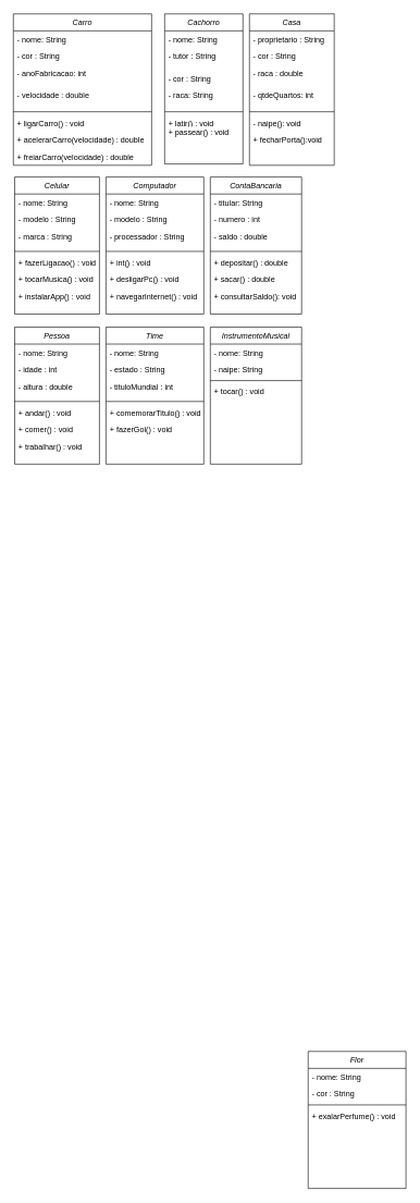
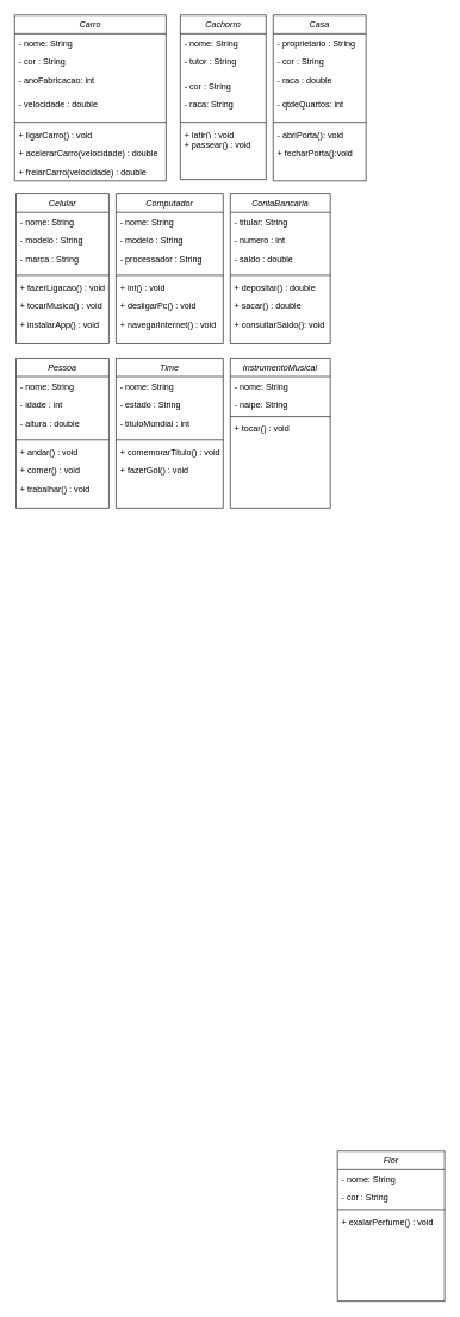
  <mxCell id="0" />
  <mxCell id="1" parent="0" />
  <mxCell id="2" value="Carro" style="swimlane;fontStyle=2;align=center;verticalAlign=top;childLayout=stackLayout;horizontal=1;startSize=26;horizontalStack=0;resizeParent=1;resizeLast=0;collapsible=1;marginBottom=0;rounded=0;shadow=0;strokeWidth=1;" parent="1" vertex="1"><mxGeometry x="20" y="20" width="212" height="232" as="geometry"><mxRectangle x="230" y="140" width="160" height="26" as="alternateBounds" /></mxGeometry></mxCell>
  <mxCell id="3" value="- nome: String" style="text;align=left;verticalAlign=top;spacingLeft=4;spacingRight=4;overflow=hidden;rotatable=0;points=[[0,0.5],[1,0.5]];portConstraint=eastwest;" parent="2" vertex="1"><mxGeometry y="26" width="212" height="26" as="geometry" /></mxCell>
  <mxCell id="4" value="- cor : String" style="text;align=left;verticalAlign=top;spacingLeft=4;spacingRight=4;overflow=hidden;rotatable=0;points=[[0,0.5],[1,0.5]];portConstraint=eastwest;rounded=0;shadow=0;html=0;" parent="2" vertex="1"><mxGeometry y="52" width="212" height="26" as="geometry" /></mxCell>
  <mxCell id="5" value="- anoFabricacao: int" style="text;align=left;verticalAlign=top;spacingLeft=4;spacingRight=4;overflow=hidden;rotatable=0;points=[[0,0.5],[1,0.5]];portConstraint=eastwest;rounded=0;shadow=0;html=0;" parent="2" vertex="1"><mxGeometry y="78" width="212" height="34" as="geometry" /></mxCell>
  <mxCell id="6" value="- velocidade : double" style="text;align=left;verticalAlign=top;spacingLeft=4;spacingRight=4;overflow=hidden;rotatable=0;points=[[0,0.5],[1,0.5]];portConstraint=eastwest;rounded=0;shadow=0;html=0;" parent="2" vertex="1"><mxGeometry y="112" width="212" height="34" as="geometry" /></mxCell>
  <mxCell id="7" value="" style="line;html=1;strokeWidth=1;align=left;verticalAlign=middle;spacingTop=-1;spacingLeft=3;spacingRight=3;rotatable=0;labelPosition=right;points=[];portConstraint=eastwest;" parent="2" vertex="1"><mxGeometry y="146" width="212" height="8" as="geometry" /></mxCell>
  <mxCell id="8" value="+ ligarCarro() : void" style="text;align=left;verticalAlign=top;spacingLeft=4;spacingRight=4;overflow=hidden;rotatable=0;points=[[0,0.5],[1,0.5]];portConstraint=eastwest;" parent="2" vertex="1"><mxGeometry y="154" width="212" height="26" as="geometry" /></mxCell>
  <mxCell id="9" value="+ acelerarCarro(velocidade) : double" style="text;align=left;verticalAlign=top;spacingLeft=4;spacingRight=4;overflow=hidden;rotatable=0;points=[[0,0.5],[1,0.5]];portConstraint=eastwest;" parent="2" vertex="1"><mxGeometry y="180" width="212" height="26" as="geometry" /></mxCell>
  <mxCell id="10" value="+ freiarCarro(velocidade) : double" style="text;align=left;verticalAlign=top;spacingLeft=4;spacingRight=4;overflow=hidden;rotatable=0;points=[[0,0.5],[1,0.5]];portConstraint=eastwest;" parent="2" vertex="1"><mxGeometry y="206" width="212" height="26" as="geometry" /></mxCell>
  <mxCell id="11" value="Cachorro" style="swimlane;fontStyle=2;align=center;verticalAlign=top;childLayout=stackLayout;horizontal=1;startSize=26;horizontalStack=0;resizeParent=1;resizeLast=0;collapsible=1;marginBottom=0;rounded=0;shadow=0;strokeWidth=1;" parent="1" vertex="1"><mxGeometry x="252" y="20" width="120" height="230" as="geometry"><mxRectangle x="230" y="140" width="160" height="26" as="alternateBounds" /></mxGeometry></mxCell>
  <mxCell id="12" value="- nome: String" style="text;align=left;verticalAlign=top;spacingLeft=4;spacingRight=4;overflow=hidden;rotatable=0;points=[[0,0.5],[1,0.5]];portConstraint=eastwest;" parent="11" vertex="1"><mxGeometry y="26" width="120" height="26" as="geometry" /></mxCell>
  <mxCell id="13" value="- tutor : String" style="text;align=left;verticalAlign=top;spacingLeft=4;spacingRight=4;overflow=hidden;rotatable=0;points=[[0,0.5],[1,0.5]];portConstraint=eastwest;rounded=0;shadow=0;html=0;" parent="11" vertex="1"><mxGeometry y="52" width="120" height="34" as="geometry" /></mxCell>
  <mxCell id="14" value="- cor : String" style="text;align=left;verticalAlign=top;spacingLeft=4;spacingRight=4;overflow=hidden;rotatable=0;points=[[0,0.5],[1,0.5]];portConstraint=eastwest;rounded=0;shadow=0;html=0;" parent="11" vertex="1"><mxGeometry y="86" width="120" height="26" as="geometry" /></mxCell>
  <mxCell id="15" value="- raca: String" style="text;align=left;verticalAlign=top;spacingLeft=4;spacingRight=4;overflow=hidden;rotatable=0;points=[[0,0.5],[1,0.5]];portConstraint=eastwest;rounded=0;shadow=0;html=0;" parent="11" vertex="1"><mxGeometry y="112" width="120" height="34" as="geometry" /></mxCell>
  <mxCell id="16" value="" style="line;html=1;strokeWidth=1;align=left;verticalAlign=middle;spacingTop=-1;spacingLeft=3;spacingRight=3;rotatable=0;labelPosition=right;points=[];portConstraint=eastwest;" parent="11" vertex="1"><mxGeometry y="146" width="120" height="8" as="geometry" /></mxCell>
  <mxCell id="17" value="+ latir() : void" style="text;align=left;verticalAlign=top;spacingLeft=4;spacingRight=4;overflow=hidden;rotatable=0;points=[[0,0.5],[1,0.5]];portConstraint=eastwest;" parent="11" vertex="1"><mxGeometry y="154" width="120" height="14" as="geometry" /></mxCell>
  <mxCell id="18" value="+ passear() : void" style="text;align=left;verticalAlign=top;spacingLeft=4;spacingRight=4;overflow=hidden;rotatable=0;points=[[0,0.5],[1,0.5]];portConstraint=eastwest;" parent="11" vertex="1"><mxGeometry y="168" width="120" height="26" as="geometry" /></mxCell>
  <mxCell id="19" value="Casa" style="swimlane;fontStyle=2;align=center;verticalAlign=top;childLayout=stackLayout;horizontal=1;startSize=26;horizontalStack=0;resizeParent=1;resizeLast=0;collapsible=1;marginBottom=0;rounded=0;shadow=0;strokeWidth=1;" parent="1" vertex="1"><mxGeometry x="382" y="20" width="130" height="232" as="geometry"><mxRectangle x="230" y="140" width="160" height="26" as="alternateBounds" /></mxGeometry></mxCell>
  <mxCell id="20" value="- proprietario : String" style="text;align=left;verticalAlign=top;spacingLeft=4;spacingRight=4;overflow=hidden;rotatable=0;points=[[0,0.5],[1,0.5]];portConstraint=eastwest;rounded=0;shadow=0;html=0;" parent="19" vertex="1"><mxGeometry y="26" width="130" height="26" as="geometry" /></mxCell>
  <mxCell id="21" value="- cor : String" style="text;align=left;verticalAlign=top;spacingLeft=4;spacingRight=4;overflow=hidden;rotatable=0;points=[[0,0.5],[1,0.5]];portConstraint=eastwest;rounded=0;shadow=0;html=0;" parent="19" vertex="1"><mxGeometry y="52" width="130" height="26" as="geometry" /></mxCell>
  <mxCell id="22" value="- raca : double" style="text;align=left;verticalAlign=top;spacingLeft=4;spacingRight=4;overflow=hidden;rotatable=0;points=[[0,0.5],[1,0.5]];portConstraint=eastwest;rounded=0;shadow=0;html=0;" parent="19" vertex="1"><mxGeometry y="78" width="130" height="34" as="geometry" /></mxCell>
  <mxCell id="23" value="- qtdeQuartos: int" style="text;align=left;verticalAlign=top;spacingLeft=4;spacingRight=4;overflow=hidden;rotatable=0;points=[[0,0.5],[1,0.5]];portConstraint=eastwest;rounded=0;shadow=0;html=0;" parent="19" vertex="1"><mxGeometry y="112" width="130" height="34" as="geometry" /></mxCell>
  <mxCell id="24" value="" style="line;html=1;strokeWidth=1;align=left;verticalAlign=middle;spacingTop=-1;spacingLeft=3;spacingRight=3;rotatable=0;labelPosition=right;points=[];portConstraint=eastwest;" parent="19" vertex="1"><mxGeometry y="146" width="130" height="8" as="geometry" /></mxCell>
- <mxCell id="25" value="- naipe(): void" style="text;align=left;verticalAlign=top;spacingLeft=4;spacingRight=4;overflow=hidden;rotatable=0;points=[[0,0.5],[1,0.5]];portConstraint=eastwest;" parent="19" vertex="1"><mxGeometry y="154" width="130" height="26" as="geometry" /></mxCell>
+ <mxCell id="25" value="- abriPorta(): void" style="text;align=left;verticalAlign=top;spacingLeft=4;spacingRight=4;overflow=hidden;rotatable=0;points=[[0,0.5],[1,0.5]];portConstraint=eastwest;" parent="19" vertex="1"><mxGeometry y="154" width="130" height="26" as="geometry" /></mxCell>
  <mxCell id="26" value="+ fecharPorta():void" style="text;align=left;verticalAlign=top;spacingLeft=4;spacingRight=4;overflow=hidden;rotatable=0;points=[[0,0.5],[1,0.5]];portConstraint=eastwest;" parent="19" vertex="1"><mxGeometry y="180" width="130" height="26" as="geometry" /></mxCell>
  <mxCell id="27" value="Celular" style="swimlane;fontStyle=2;align=center;verticalAlign=top;childLayout=stackLayout;horizontal=1;startSize=26;horizontalStack=0;resizeParent=1;resizeLast=0;collapsible=1;marginBottom=0;rounded=0;shadow=0;strokeWidth=1;" vertex="1" parent="1"><mxGeometry x="22" y="270" width="130" height="210" as="geometry"><mxRectangle x="230" y="140" width="160" height="26" as="alternateBounds" /></mxGeometry></mxCell>
  <mxCell id="28" value="- nome: String" style="text;align=left;verticalAlign=top;spacingLeft=4;spacingRight=4;overflow=hidden;rotatable=0;points=[[0,0.5],[1,0.5]];portConstraint=eastwest;" vertex="1" parent="27"><mxGeometry y="26" width="130" height="26" as="geometry" /></mxCell>
  <mxCell id="29" value="- modelo : String" style="text;align=left;verticalAlign=top;spacingLeft=4;spacingRight=4;overflow=hidden;rotatable=0;points=[[0,0.5],[1,0.5]];portConstraint=eastwest;rounded=0;shadow=0;html=0;" vertex="1" parent="27"><mxGeometry y="52" width="130" height="26" as="geometry" /></mxCell>
  <mxCell id="30" value="- marca : String" style="text;align=left;verticalAlign=top;spacingLeft=4;spacingRight=4;overflow=hidden;rotatable=0;points=[[0,0.5],[1,0.5]];portConstraint=eastwest;rounded=0;shadow=0;html=0;" vertex="1" parent="27"><mxGeometry y="78" width="130" height="32" as="geometry" /></mxCell>
  <mxCell id="31" value="" style="line;html=1;strokeWidth=1;align=left;verticalAlign=middle;spacingTop=-1;spacingLeft=3;spacingRight=3;rotatable=0;labelPosition=right;points=[];portConstraint=eastwest;" vertex="1" parent="27"><mxGeometry y="110" width="130" height="8" as="geometry" /></mxCell>
  <mxCell id="32" value="+ fazerLigacao() : void" style="text;align=left;verticalAlign=top;spacingLeft=4;spacingRight=4;overflow=hidden;rotatable=0;points=[[0,0.5],[1,0.5]];portConstraint=eastwest;" vertex="1" parent="27"><mxGeometry y="118" width="130" height="26" as="geometry" /></mxCell>
  <mxCell id="33" value="+ tocarMusica() : void" style="text;align=left;verticalAlign=top;spacingLeft=4;spacingRight=4;overflow=hidden;rotatable=0;points=[[0,0.5],[1,0.5]];portConstraint=eastwest;" vertex="1" parent="27"><mxGeometry y="144" width="130" height="26" as="geometry" /></mxCell>
  <mxCell id="34" value="+ instalarApp() : void" style="text;align=left;verticalAlign=top;spacingLeft=4;spacingRight=4;overflow=hidden;rotatable=0;points=[[0,0.5],[1,0.5]];portConstraint=eastwest;" vertex="1" parent="27"><mxGeometry y="170" width="130" height="26" as="geometry" /></mxCell>
  <mxCell id="35" value="Computador" style="swimlane;fontStyle=2;align=center;verticalAlign=top;childLayout=stackLayout;horizontal=1;startSize=26;horizontalStack=0;resizeParent=1;resizeLast=0;collapsible=1;marginBottom=0;rounded=0;shadow=0;strokeWidth=1;" vertex="1" parent="1"><mxGeometry x="162" y="270" width="150" height="210" as="geometry"><mxRectangle x="230" y="140" width="160" height="26" as="alternateBounds" /></mxGeometry></mxCell>
  <mxCell id="36" value="- nome: String" style="text;align=left;verticalAlign=top;spacingLeft=4;spacingRight=4;overflow=hidden;rotatable=0;points=[[0,0.5],[1,0.5]];portConstraint=eastwest;" vertex="1" parent="35"><mxGeometry y="26" width="150" height="26" as="geometry" /></mxCell>
  <mxCell id="37" value="- modelo : String" style="text;align=left;verticalAlign=top;spacingLeft=4;spacingRight=4;overflow=hidden;rotatable=0;points=[[0,0.5],[1,0.5]];portConstraint=eastwest;rounded=0;shadow=0;html=0;" vertex="1" parent="35"><mxGeometry y="52" width="150" height="26" as="geometry" /></mxCell>
  <mxCell id="38" value="- processador : String" style="text;align=left;verticalAlign=top;spacingLeft=4;spacingRight=4;overflow=hidden;rotatable=0;points=[[0,0.5],[1,0.5]];portConstraint=eastwest;rounded=0;shadow=0;html=0;" vertex="1" parent="35"><mxGeometry y="78" width="150" height="32" as="geometry" /></mxCell>
  <mxCell id="39" value="" style="line;html=1;strokeWidth=1;align=left;verticalAlign=middle;spacingTop=-1;spacingLeft=3;spacingRight=3;rotatable=0;labelPosition=right;points=[];portConstraint=eastwest;" vertex="1" parent="35"><mxGeometry y="110" width="150" height="8" as="geometry" /></mxCell>
  <mxCell id="40" value="+ int() : void" style="text;align=left;verticalAlign=top;spacingLeft=4;spacingRight=4;overflow=hidden;rotatable=0;points=[[0,0.5],[1,0.5]];portConstraint=eastwest;" vertex="1" parent="35"><mxGeometry y="118" width="150" height="26" as="geometry" /></mxCell>
  <mxCell id="41" value="+ desligarPc() : void" style="text;align=left;verticalAlign=top;spacingLeft=4;spacingRight=4;overflow=hidden;rotatable=0;points=[[0,0.5],[1,0.5]];portConstraint=eastwest;" vertex="1" parent="35"><mxGeometry y="144" width="150" height="26" as="geometry" /></mxCell>
  <mxCell id="42" value="+ navegarInternet() : void" style="text;align=left;verticalAlign=top;spacingLeft=4;spacingRight=4;overflow=hidden;rotatable=0;points=[[0,0.5],[1,0.5]];portConstraint=eastwest;" vertex="1" parent="35"><mxGeometry y="170" width="150" height="26" as="geometry" /></mxCell>
  <mxCell id="43" value="ContaBancaria" style="swimlane;fontStyle=2;align=center;verticalAlign=top;childLayout=stackLayout;horizontal=1;startSize=26;horizontalStack=0;resizeParent=1;resizeLast=0;collapsible=1;marginBottom=0;rounded=0;shadow=0;strokeWidth=1;" vertex="1" parent="1"><mxGeometry x="322" y="270" width="140" height="210" as="geometry"><mxRectangle x="230" y="140" width="160" height="26" as="alternateBounds" /></mxGeometry></mxCell>
  <mxCell id="44" value="- titular: String" style="text;align=left;verticalAlign=top;spacingLeft=4;spacingRight=4;overflow=hidden;rotatable=0;points=[[0,0.5],[1,0.5]];portConstraint=eastwest;" vertex="1" parent="43"><mxGeometry y="26" width="140" height="26" as="geometry" /></mxCell>
  <mxCell id="45" value="- numero : int" style="text;align=left;verticalAlign=top;spacingLeft=4;spacingRight=4;overflow=hidden;rotatable=0;points=[[0,0.5],[1,0.5]];portConstraint=eastwest;rounded=0;shadow=0;html=0;" vertex="1" parent="43"><mxGeometry y="52" width="140" height="26" as="geometry" /></mxCell>
  <mxCell id="46" value="- saldo : double" style="text;align=left;verticalAlign=top;spacingLeft=4;spacingRight=4;overflow=hidden;rotatable=0;points=[[0,0.5],[1,0.5]];portConstraint=eastwest;rounded=0;shadow=0;html=0;" vertex="1" parent="43"><mxGeometry y="78" width="140" height="32" as="geometry" /></mxCell>
  <mxCell id="47" value="" style="line;html=1;strokeWidth=1;align=left;verticalAlign=middle;spacingTop=-1;spacingLeft=3;spacingRight=3;rotatable=0;labelPosition=right;points=[];portConstraint=eastwest;" vertex="1" parent="43"><mxGeometry y="110" width="140" height="8" as="geometry" /></mxCell>
  <mxCell id="48" value="+ depositar() : double" style="text;align=left;verticalAlign=top;spacingLeft=4;spacingRight=4;overflow=hidden;rotatable=0;points=[[0,0.5],[1,0.5]];portConstraint=eastwest;" vertex="1" parent="43"><mxGeometry y="118" width="140" height="26" as="geometry" /></mxCell>
  <mxCell id="49" value="+ sacar() : double" style="text;align=left;verticalAlign=top;spacingLeft=4;spacingRight=4;overflow=hidden;rotatable=0;points=[[0,0.5],[1,0.5]];portConstraint=eastwest;" vertex="1" parent="43"><mxGeometry y="144" width="140" height="26" as="geometry" /></mxCell>
  <mxCell id="50" value="+ consultarSaldo(): void" style="text;align=left;verticalAlign=top;spacingLeft=4;spacingRight=4;overflow=hidden;rotatable=0;points=[[0,0.5],[1,0.5]];portConstraint=eastwest;" vertex="1" parent="43"><mxGeometry y="170" width="140" height="26" as="geometry" /></mxCell>
  <mxCell id="51" value="Flor" style="swimlane;fontStyle=2;align=center;verticalAlign=top;childLayout=stackLayout;horizontal=1;startSize=26;horizontalStack=0;resizeParent=1;resizeLast=0;collapsible=1;marginBottom=0;rounded=0;shadow=0;strokeWidth=1;" vertex="1" parent="1"><mxGeometry x="472" y="1610" width="150" height="210" as="geometry"><mxRectangle x="230" y="140" width="160" height="26" as="alternateBounds" /></mxGeometry></mxCell>
  <mxCell id="52" value="- nome: String" style="text;align=left;verticalAlign=top;spacingLeft=4;spacingRight=4;overflow=hidden;rotatable=0;points=[[0,0.5],[1,0.5]];portConstraint=eastwest;" vertex="1" parent="51"><mxGeometry y="26" width="150" height="26" as="geometry" /></mxCell>
  <mxCell id="53" value="- cor : String" style="text;align=left;verticalAlign=top;spacingLeft=4;spacingRight=4;overflow=hidden;rotatable=0;points=[[0,0.5],[1,0.5]];portConstraint=eastwest;rounded=0;shadow=0;html=0;" vertex="1" parent="51"><mxGeometry y="52" width="150" height="26" as="geometry" /></mxCell>
  <mxCell id="54" value="" style="line;html=1;strokeWidth=1;align=left;verticalAlign=middle;spacingTop=-1;spacingLeft=3;spacingRight=3;rotatable=0;labelPosition=right;points=[];portConstraint=eastwest;" vertex="1" parent="51"><mxGeometry y="78" width="150" height="8" as="geometry" /></mxCell>
  <mxCell id="55" value="+ exalarPerfume() : void" style="text;align=left;verticalAlign=top;spacingLeft=4;spacingRight=4;overflow=hidden;rotatable=0;points=[[0,0.5],[1,0.5]];portConstraint=eastwest;" vertex="1" parent="51"><mxGeometry y="86" width="150" height="26" as="geometry" /></mxCell>
  <mxCell id="56" value="Pessoa" style="swimlane;fontStyle=2;align=center;verticalAlign=top;childLayout=stackLayout;horizontal=1;startSize=26;horizontalStack=0;resizeParent=1;resizeLast=0;collapsible=1;marginBottom=0;rounded=0;shadow=0;strokeWidth=1;" vertex="1" parent="1"><mxGeometry x="22" y="500" width="130" height="210" as="geometry"><mxRectangle x="230" y="140" width="160" height="26" as="alternateBounds" /></mxGeometry></mxCell>
  <mxCell id="57" value="- nome: String" style="text;align=left;verticalAlign=top;spacingLeft=4;spacingRight=4;overflow=hidden;rotatable=0;points=[[0,0.5],[1,0.5]];portConstraint=eastwest;" vertex="1" parent="56"><mxGeometry y="26" width="130" height="26" as="geometry" /></mxCell>
  <mxCell id="58" value="- idade : int" style="text;align=left;verticalAlign=top;spacingLeft=4;spacingRight=4;overflow=hidden;rotatable=0;points=[[0,0.5],[1,0.5]];portConstraint=eastwest;rounded=0;shadow=0;html=0;" vertex="1" parent="56"><mxGeometry y="52" width="130" height="26" as="geometry" /></mxCell>
  <mxCell id="59" value="- altura : double" style="text;align=left;verticalAlign=top;spacingLeft=4;spacingRight=4;overflow=hidden;rotatable=0;points=[[0,0.5],[1,0.5]];portConstraint=eastwest;rounded=0;shadow=0;html=0;" vertex="1" parent="56"><mxGeometry y="78" width="130" height="32" as="geometry" /></mxCell>
  <mxCell id="60" value="" style="line;html=1;strokeWidth=1;align=left;verticalAlign=middle;spacingTop=-1;spacingLeft=3;spacingRight=3;rotatable=0;labelPosition=right;points=[];portConstraint=eastwest;" vertex="1" parent="56"><mxGeometry y="110" width="130" height="8" as="geometry" /></mxCell>
  <mxCell id="61" value="+ andar() : void" style="text;align=left;verticalAlign=top;spacingLeft=4;spacingRight=4;overflow=hidden;rotatable=0;points=[[0,0.5],[1,0.5]];portConstraint=eastwest;" vertex="1" parent="56"><mxGeometry y="118" width="130" height="26" as="geometry" /></mxCell>
  <mxCell id="62" value="+ comer() : void" style="text;align=left;verticalAlign=top;spacingLeft=4;spacingRight=4;overflow=hidden;rotatable=0;points=[[0,0.5],[1,0.5]];portConstraint=eastwest;" vertex="1" parent="56"><mxGeometry y="144" width="130" height="26" as="geometry" /></mxCell>
  <mxCell id="63" value="+ trabalhar() : void" style="text;align=left;verticalAlign=top;spacingLeft=4;spacingRight=4;overflow=hidden;rotatable=0;points=[[0,0.5],[1,0.5]];portConstraint=eastwest;" vertex="1" parent="56"><mxGeometry y="170" width="130" height="26" as="geometry" /></mxCell>
  <mxCell id="64" value="Time" style="swimlane;fontStyle=2;align=center;verticalAlign=top;childLayout=stackLayout;horizontal=1;startSize=26;horizontalStack=0;resizeParent=1;resizeLast=0;collapsible=1;marginBottom=0;rounded=0;shadow=0;strokeWidth=1;" vertex="1" parent="1"><mxGeometry x="162" y="500" width="150" height="210" as="geometry"><mxRectangle x="230" y="140" width="160" height="26" as="alternateBounds" /></mxGeometry></mxCell>
  <mxCell id="65" value="- nome: String" style="text;align=left;verticalAlign=top;spacingLeft=4;spacingRight=4;overflow=hidden;rotatable=0;points=[[0,0.5],[1,0.5]];portConstraint=eastwest;" vertex="1" parent="64"><mxGeometry y="26" width="150" height="26" as="geometry" /></mxCell>
  <mxCell id="66" value="- estado : String" style="text;align=left;verticalAlign=top;spacingLeft=4;spacingRight=4;overflow=hidden;rotatable=0;points=[[0,0.5],[1,0.5]];portConstraint=eastwest;rounded=0;shadow=0;html=0;" vertex="1" parent="64"><mxGeometry y="52" width="150" height="26" as="geometry" /></mxCell>
  <mxCell id="67" value="- tituloMundial : int" style="text;align=left;verticalAlign=top;spacingLeft=4;spacingRight=4;overflow=hidden;rotatable=0;points=[[0,0.5],[1,0.5]];portConstraint=eastwest;rounded=0;shadow=0;html=0;" vertex="1" parent="64"><mxGeometry y="78" width="150" height="32" as="geometry" /></mxCell>
  <mxCell id="68" value="" style="line;html=1;strokeWidth=1;align=left;verticalAlign=middle;spacingTop=-1;spacingLeft=3;spacingRight=3;rotatable=0;labelPosition=right;points=[];portConstraint=eastwest;" vertex="1" parent="64"><mxGeometry y="110" width="150" height="8" as="geometry" /></mxCell>
  <mxCell id="69" value="+ comemorarTitulo() : void" style="text;align=left;verticalAlign=top;spacingLeft=4;spacingRight=4;overflow=hidden;rotatable=0;points=[[0,0.5],[1,0.5]];portConstraint=eastwest;" vertex="1" parent="64"><mxGeometry y="118" width="150" height="26" as="geometry" /></mxCell>
  <mxCell id="70" value="+ fazerGol() : void" style="text;align=left;verticalAlign=top;spacingLeft=4;spacingRight=4;overflow=hidden;rotatable=0;points=[[0,0.5],[1,0.5]];portConstraint=eastwest;" vertex="1" parent="64"><mxGeometry y="144" width="150" height="26" as="geometry" /></mxCell>
  <mxCell id="71" value="InstrumentoMusical" style="swimlane;fontStyle=2;align=center;verticalAlign=top;childLayout=stackLayout;horizontal=1;startSize=26;horizontalStack=0;resizeParent=1;resizeLast=0;collapsible=1;marginBottom=0;rounded=0;shadow=0;strokeWidth=1;" vertex="1" parent="1"><mxGeometry x="322" y="500" width="140" height="210" as="geometry"><mxRectangle x="230" y="140" width="160" height="26" as="alternateBounds" /></mxGeometry></mxCell>
  <mxCell id="72" value="- nome: String" style="text;align=left;verticalAlign=top;spacingLeft=4;spacingRight=4;overflow=hidden;rotatable=0;points=[[0,0.5],[1,0.5]];portConstraint=eastwest;" vertex="1" parent="71"><mxGeometry y="26" width="140" height="26" as="geometry" /></mxCell>
  <mxCell id="73" value="- naipe: String" style="text;align=left;verticalAlign=top;spacingLeft=4;spacingRight=4;overflow=hidden;rotatable=0;points=[[0,0.5],[1,0.5]];portConstraint=eastwest;" vertex="1" parent="71"><mxGeometry y="52" width="140" height="26" as="geometry" /></mxCell>
  <mxCell id="74" value="" style="line;html=1;strokeWidth=1;align=left;verticalAlign=middle;spacingTop=-1;spacingLeft=3;spacingRight=3;rotatable=0;labelPosition=right;points=[];portConstraint=eastwest;" vertex="1" parent="71"><mxGeometry y="78" width="140" height="8" as="geometry" /></mxCell>
  <mxCell id="75" value="+ tocar() : void" style="text;align=left;verticalAlign=top;spacingLeft=4;spacingRight=4;overflow=hidden;rotatable=0;points=[[0,0.5],[1,0.5]];portConstraint=eastwest;" vertex="1" parent="71"><mxGeometry y="86" width="140" height="26" as="geometry" /></mxCell>
